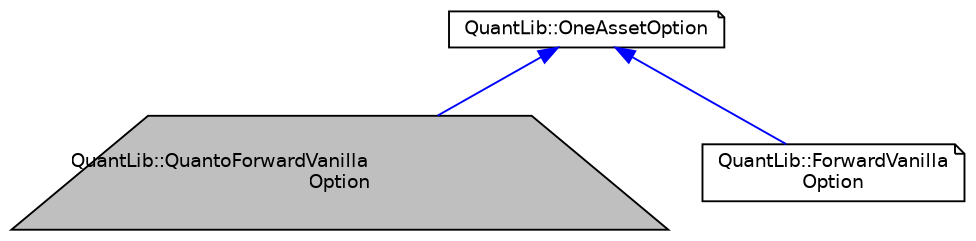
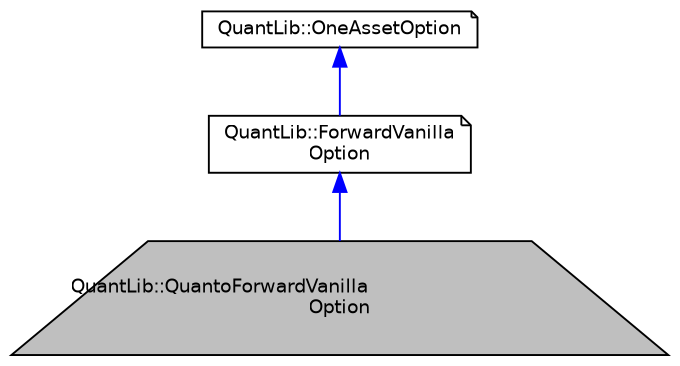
  digraph {
    node [color=black fillcolor=white fontname=Helvetica fontsize=10 shape=note style=filled]
    edge [color=blue dir=back fontname=Helvetica fontsize=10 labelfontname=Helvetica labelfontsize=10 style=solid]
    n1 [fillcolor=grey75 fontcolor=black height=0.2 label="QuantLib::QuantoForwardVanilla\lOption" shape=trapezium width=0.4]
    n2 [height=0.2 label="QuantLib::ForwardVanilla\lOption" width=0.4]
    n3 [height=0.2 label="QuantLib::OneAssetOption" width=0.4]
-   n3 -> n1
+   n2 -> n1
    n3 -> n2
  }
